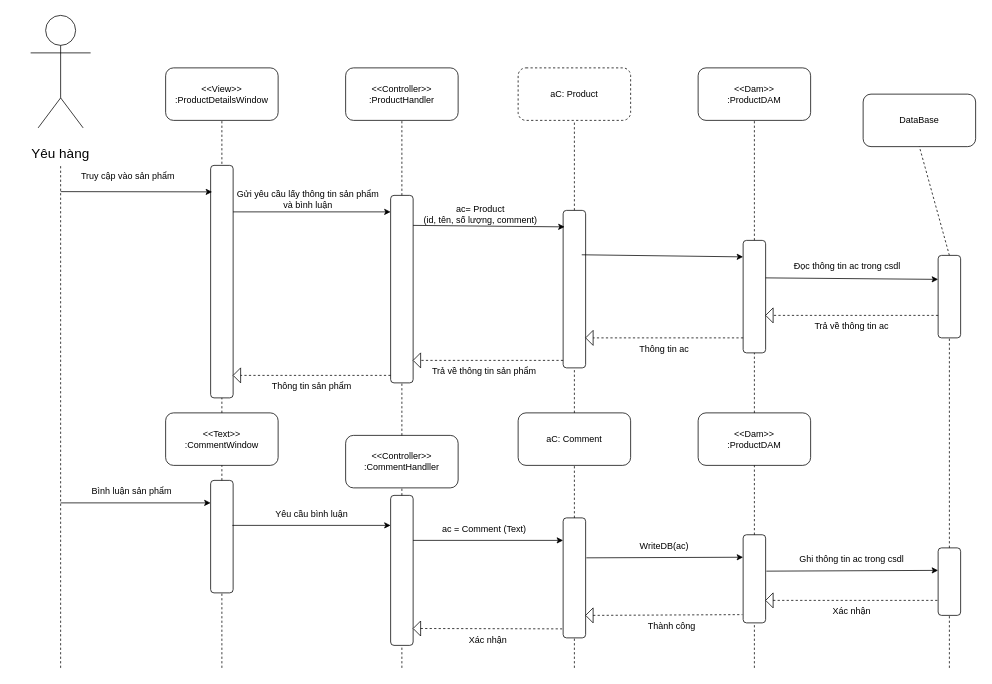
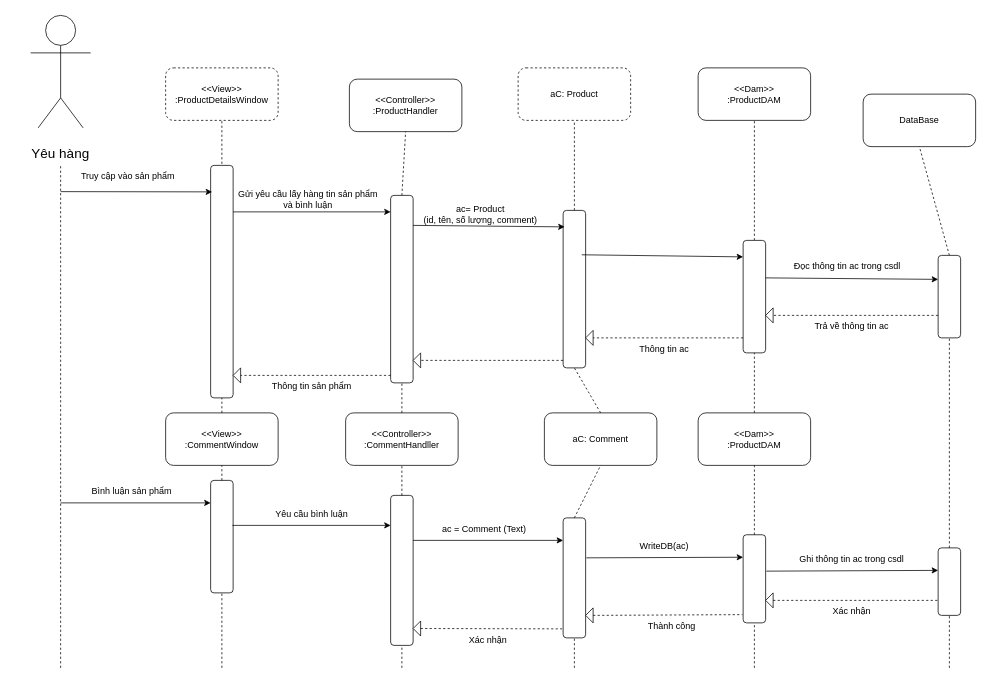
  <mxCell id="0" />
  <mxCell id="1" parent="0" />
  <mxCell id="2" value="" style="ellipse;whiteSpace=wrap;html=1;aspect=fixed;" vertex="1" parent="1"><mxGeometry x="60" y="20" width="40" height="40" as="geometry" /></mxCell>
  <mxCell id="3" value="" style="endArrow=none;html=1;rounded=0;entryX=0.5;entryY=1;entryDx=0;entryDy=0;" edge="1" parent="1" target="2"><mxGeometry width="50" height="50" relative="1" as="geometry"><mxPoint x="80" y="130" as="sourcePoint" /><mxPoint x="790" y="300" as="targetPoint" /></mxGeometry></mxCell>
  <mxCell id="4" value="" style="endArrow=none;html=1;rounded=0;" edge="1" parent="1"><mxGeometry width="50" height="50" relative="1" as="geometry"><mxPoint x="120" y="70" as="sourcePoint" /><mxPoint x="40" y="70" as="targetPoint" /></mxGeometry></mxCell>
  <mxCell id="5" value="" style="endArrow=none;html=1;rounded=0;" edge="1" parent="1"><mxGeometry width="50" height="50" relative="1" as="geometry"><mxPoint x="110" y="170" as="sourcePoint" /><mxPoint x="80" y="130" as="targetPoint" /></mxGeometry></mxCell>
  <mxCell id="6" value="" style="endArrow=none;html=1;rounded=0;" edge="1" parent="1"><mxGeometry width="50" height="50" relative="1" as="geometry"><mxPoint x="50" y="170" as="sourcePoint" /><mxPoint x="80" y="130" as="targetPoint" /></mxGeometry></mxCell>
  <mxCell id="7" value="&lt;font style=&quot;font-size: 18px;&quot;&gt;Yêu hàng&lt;/font&gt;" style="text;html=1;align=center;verticalAlign=middle;whiteSpace=wrap;rounded=0;" vertex="1" parent="1"><mxGeometry x="20" y="190" width="120" height="30" as="geometry" /></mxCell>
  <mxCell id="8" value="" style="endArrow=none;dashed=1;html=1;rounded=0;entryX=0.5;entryY=1;entryDx=0;entryDy=0;" edge="1" parent="1" target="7"><mxGeometry width="50" height="50" relative="1" as="geometry"><mxPoint x="80" y="890" as="sourcePoint" /><mxPoint x="790" y="300" as="targetPoint" /></mxGeometry></mxCell>
- <mxCell id="9" value="&amp;lt;&amp;lt;View&amp;gt;&amp;gt;&lt;div&gt;:ProductDetailsWindow&lt;/div&gt;" style="rounded=1;whiteSpace=wrap;html=1;" vertex="1" parent="1"><mxGeometry x="220" y="90" width="150" height="70" as="geometry" /></mxCell>
+ <mxCell id="9" value="&amp;lt;&amp;lt;View&amp;gt;&amp;gt;&lt;div&gt;:ProductDetailsWindow&lt;/div&gt;" style="rounded=1;whiteSpace=wrap;html=1;dashed=1;" vertex="1" parent="1"><mxGeometry x="220" y="90" width="150" height="70" as="geometry" /></mxCell>
  <mxCell id="10" value="" style="endArrow=none;dashed=1;html=1;rounded=0;entryX=0.5;entryY=1;entryDx=0;entryDy=0;" edge="1" parent="1" target="9"><mxGeometry width="50" height="50" relative="1" as="geometry"><mxPoint x="295" y="230" as="sourcePoint" /><mxPoint x="790" y="300" as="targetPoint" /></mxGeometry></mxCell>
  <mxCell id="11" value="" style="rounded=1;whiteSpace=wrap;html=1;" vertex="1" parent="1"><mxGeometry x="280" y="220" width="30" height="310" as="geometry" /></mxCell>
- <mxCell id="12" value="&amp;lt;&amp;lt;Text&amp;gt;&amp;gt;&lt;div&gt;:CommentWindow&lt;/div&gt;" style="rounded=1;whiteSpace=wrap;html=1;" vertex="1" parent="1"><mxGeometry x="220" y="550" width="150" height="70" as="geometry" /></mxCell>
+ <mxCell id="12" value="&amp;lt;&amp;lt;View&amp;gt;&amp;gt;&lt;div&gt;:CommentWindow&lt;/div&gt;" style="rounded=1;whiteSpace=wrap;html=1;" vertex="1" parent="1"><mxGeometry x="220" y="550" width="150" height="70" as="geometry" /></mxCell>
  <mxCell id="13" value="" style="endArrow=none;dashed=1;html=1;rounded=0;entryX=0.5;entryY=1;entryDx=0;entryDy=0;exitX=0.5;exitY=0;exitDx=0;exitDy=0;" edge="1" parent="1" source="12" target="11"><mxGeometry width="50" height="50" relative="1" as="geometry"><mxPoint x="740" y="510" as="sourcePoint" /><mxPoint x="790" y="460" as="targetPoint" /></mxGeometry></mxCell>
  <mxCell id="14" value="" style="rounded=1;whiteSpace=wrap;html=1;" vertex="1" parent="1"><mxGeometry x="280" y="640" width="30" height="150" as="geometry" /></mxCell>
  <mxCell id="15" value="" style="endArrow=none;dashed=1;html=1;rounded=0;entryX=0.5;entryY=1;entryDx=0;entryDy=0;exitX=0.5;exitY=0;exitDx=0;exitDy=0;" edge="1" parent="1" source="14" target="12"><mxGeometry width="50" height="50" relative="1" as="geometry"><mxPoint x="740" y="680" as="sourcePoint" /><mxPoint x="790" y="630" as="targetPoint" /></mxGeometry></mxCell>
  <mxCell id="16" value="" style="endArrow=none;dashed=1;html=1;rounded=0;entryX=0.5;entryY=1;entryDx=0;entryDy=0;" edge="1" parent="1" target="14"><mxGeometry width="50" height="50" relative="1" as="geometry"><mxPoint x="295" y="890" as="sourcePoint" /><mxPoint x="790" y="630" as="targetPoint" /></mxGeometry></mxCell>
- <mxCell id="17" value="&amp;lt;&amp;lt;Controller&amp;gt;&amp;gt;&lt;div&gt;:ProductHandler&lt;/div&gt;" style="rounded=1;whiteSpace=wrap;html=1;" vertex="1" parent="1"><mxGeometry x="460" y="90" width="150" height="70" as="geometry" /></mxCell>
+ <mxCell id="17" value="&amp;lt;&amp;lt;Controller&amp;gt;&amp;gt;&lt;div&gt;:ProductHandler&lt;/div&gt;" style="rounded=1;whiteSpace=wrap;html=1;" vertex="1" parent="1"><mxGeometry x="465" y="105" width="150" height="70" as="geometry" /></mxCell>
  <mxCell id="18" value="" style="endArrow=none;dashed=1;html=1;rounded=0;entryX=0.5;entryY=1;entryDx=0;entryDy=0;exitX=0.5;exitY=0;exitDx=0;exitDy=0;" edge="1" target="17" parent="1" source="19"><mxGeometry width="50" height="50" relative="1" as="geometry"><mxPoint x="535" y="230" as="sourcePoint" /><mxPoint x="1030" y="300" as="targetPoint" /></mxGeometry></mxCell>
  <mxCell id="19" value="" style="rounded=1;whiteSpace=wrap;html=1;" vertex="1" parent="1"><mxGeometry x="520" y="260" width="30" height="250" as="geometry" /></mxCell>
- <mxCell id="20" value="&amp;lt;&amp;lt;Controller&amp;gt;&amp;gt;&lt;div&gt;:CommentHandller&lt;/div&gt;" style="rounded=1;whiteSpace=wrap;html=1;" vertex="1" parent="1"><mxGeometry x="460" y="580" width="150" height="70" as="geometry" /></mxCell>
+ <mxCell id="20" value="&amp;lt;&amp;lt;Controller&amp;gt;&amp;gt;&lt;div&gt;:CommentHandller&lt;/div&gt;" style="rounded=1;whiteSpace=wrap;html=1;" vertex="1" parent="1"><mxGeometry x="460" y="550" width="150" height="70" as="geometry" /></mxCell>
  <mxCell id="21" value="" style="endArrow=none;dashed=1;html=1;rounded=0;entryX=0.5;entryY=1;entryDx=0;entryDy=0;exitX=0.5;exitY=0;exitDx=0;exitDy=0;" edge="1" source="20" target="19" parent="1"><mxGeometry width="50" height="50" relative="1" as="geometry"><mxPoint x="980" y="510" as="sourcePoint" /><mxPoint x="1030" y="460" as="targetPoint" /></mxGeometry></mxCell>
  <mxCell id="22" value="" style="rounded=1;whiteSpace=wrap;html=1;" vertex="1" parent="1"><mxGeometry x="520" y="660" width="30" height="200" as="geometry" /></mxCell>
  <mxCell id="23" value="" style="endArrow=none;dashed=1;html=1;rounded=0;entryX=0.5;entryY=1;entryDx=0;entryDy=0;exitX=0.5;exitY=0;exitDx=0;exitDy=0;" edge="1" source="22" target="20" parent="1"><mxGeometry width="50" height="50" relative="1" as="geometry"><mxPoint x="980" y="680" as="sourcePoint" /><mxPoint x="1030" y="630" as="targetPoint" /></mxGeometry></mxCell>
  <mxCell id="24" value="" style="endArrow=none;dashed=1;html=1;rounded=0;entryX=0.5;entryY=1;entryDx=0;entryDy=0;" edge="1" target="22" parent="1"><mxGeometry width="50" height="50" relative="1" as="geometry"><mxPoint x="535" y="890" as="sourcePoint" /><mxPoint x="1030" y="630" as="targetPoint" /></mxGeometry></mxCell>
  <mxCell id="25" value="aC: Product" style="rounded=1;whiteSpace=wrap;html=1;dashed=1;" vertex="1" parent="1"><mxGeometry x="690" y="90" width="150" height="70" as="geometry" /></mxCell>
  <mxCell id="26" value="" style="endArrow=none;dashed=1;html=1;rounded=0;entryX=0.5;entryY=1;entryDx=0;entryDy=0;exitX=0.5;exitY=0;exitDx=0;exitDy=0;" edge="1" target="25" parent="1" source="27"><mxGeometry width="50" height="50" relative="1" as="geometry"><mxPoint x="765" y="230" as="sourcePoint" /><mxPoint x="1260" y="300" as="targetPoint" /></mxGeometry></mxCell>
  <mxCell id="27" value="" style="rounded=1;whiteSpace=wrap;html=1;" vertex="1" parent="1"><mxGeometry x="750" y="280" width="30" height="210" as="geometry" /></mxCell>
- <mxCell id="28" value="aC: Comment" style="rounded=1;whiteSpace=wrap;html=1;" vertex="1" parent="1"><mxGeometry x="690" y="550" width="150" height="70" as="geometry" /></mxCell>
+ <mxCell id="28" value="aC: Comment" style="rounded=1;whiteSpace=wrap;html=1;" vertex="1" parent="1"><mxGeometry x="725" y="550" width="150" height="70" as="geometry" /></mxCell>
  <mxCell id="29" value="" style="endArrow=none;dashed=1;html=1;rounded=0;entryX=0.5;entryY=1;entryDx=0;entryDy=0;exitX=0.5;exitY=0;exitDx=0;exitDy=0;" edge="1" source="28" target="27" parent="1"><mxGeometry width="50" height="50" relative="1" as="geometry"><mxPoint x="1210" y="510" as="sourcePoint" /><mxPoint x="1260" y="460" as="targetPoint" /></mxGeometry></mxCell>
  <mxCell id="30" value="" style="rounded=1;whiteSpace=wrap;html=1;" vertex="1" parent="1"><mxGeometry x="750" y="690" width="30" height="160" as="geometry" /></mxCell>
  <mxCell id="31" value="" style="endArrow=none;dashed=1;html=1;rounded=0;entryX=0.5;entryY=1;entryDx=0;entryDy=0;exitX=0.5;exitY=0;exitDx=0;exitDy=0;" edge="1" source="30" target="28" parent="1"><mxGeometry width="50" height="50" relative="1" as="geometry"><mxPoint x="1210" y="680" as="sourcePoint" /><mxPoint x="1260" y="630" as="targetPoint" /></mxGeometry></mxCell>
  <mxCell id="32" value="" style="endArrow=none;dashed=1;html=1;rounded=0;entryX=0.5;entryY=1;entryDx=0;entryDy=0;" edge="1" target="30" parent="1"><mxGeometry width="50" height="50" relative="1" as="geometry"><mxPoint x="765" y="890" as="sourcePoint" /><mxPoint x="1260" y="630" as="targetPoint" /></mxGeometry></mxCell>
  <mxCell id="33" value="&amp;lt;&amp;lt;Dam&amp;gt;&amp;gt;&lt;div&gt;:ProductDAM&lt;/div&gt;" style="rounded=1;whiteSpace=wrap;html=1;" vertex="1" parent="1"><mxGeometry x="930" y="90" width="150" height="70" as="geometry" /></mxCell>
  <mxCell id="34" value="" style="endArrow=none;dashed=1;html=1;rounded=0;entryX=0.5;entryY=1;entryDx=0;entryDy=0;exitX=0.5;exitY=0;exitDx=0;exitDy=0;" edge="1" target="33" parent="1" source="35"><mxGeometry width="50" height="50" relative="1" as="geometry"><mxPoint x="1005" y="230" as="sourcePoint" /><mxPoint x="1500" y="300" as="targetPoint" /></mxGeometry></mxCell>
  <mxCell id="35" value="" style="rounded=1;whiteSpace=wrap;html=1;" vertex="1" parent="1"><mxGeometry x="990" y="320" width="30" height="150" as="geometry" /></mxCell>
  <mxCell id="36" value="&amp;lt;&amp;lt;Dam&amp;gt;&amp;gt;&lt;div&gt;:ProductDAM&lt;/div&gt;" style="rounded=1;whiteSpace=wrap;html=1;" vertex="1" parent="1"><mxGeometry x="930" y="550" width="150" height="70" as="geometry" /></mxCell>
  <mxCell id="37" value="" style="endArrow=none;dashed=1;html=1;rounded=0;entryX=0.5;entryY=1;entryDx=0;entryDy=0;exitX=0.5;exitY=0;exitDx=0;exitDy=0;" edge="1" source="36" target="35" parent="1"><mxGeometry width="50" height="50" relative="1" as="geometry"><mxPoint x="1450" y="510" as="sourcePoint" /><mxPoint x="1500" y="460" as="targetPoint" /></mxGeometry></mxCell>
  <mxCell id="38" value="" style="rounded=1;whiteSpace=wrap;html=1;" vertex="1" parent="1"><mxGeometry x="990" y="712.5" width="30" height="117.5" as="geometry" /></mxCell>
  <mxCell id="39" value="" style="endArrow=none;dashed=1;html=1;rounded=0;entryX=0.5;entryY=1;entryDx=0;entryDy=0;exitX=0.5;exitY=0;exitDx=0;exitDy=0;" edge="1" source="38" target="36" parent="1"><mxGeometry width="50" height="50" relative="1" as="geometry"><mxPoint x="1450" y="680" as="sourcePoint" /><mxPoint x="1500" y="630" as="targetPoint" /></mxGeometry></mxCell>
  <mxCell id="40" value="" style="endArrow=none;dashed=1;html=1;rounded=0;entryX=0.5;entryY=1;entryDx=0;entryDy=0;" edge="1" target="38" parent="1"><mxGeometry width="50" height="50" relative="1" as="geometry"><mxPoint x="1005" y="890" as="sourcePoint" /><mxPoint x="1500" y="630" as="targetPoint" /></mxGeometry></mxCell>
  <mxCell id="41" value="DataBase" style="rounded=1;whiteSpace=wrap;html=1;" vertex="1" parent="1"><mxGeometry x="1150" y="125" width="150" height="70" as="geometry" /></mxCell>
  <mxCell id="42" value="" style="endArrow=none;dashed=1;html=1;rounded=0;entryX=0.5;entryY=1;entryDx=0;entryDy=0;exitX=0.5;exitY=0;exitDx=0;exitDy=0;" edge="1" target="41" parent="1" source="43"><mxGeometry width="50" height="50" relative="1" as="geometry"><mxPoint x="1265" y="330" as="sourcePoint" /><mxPoint x="1760" y="300" as="targetPoint" /></mxGeometry></mxCell>
  <mxCell id="43" value="" style="rounded=1;whiteSpace=wrap;html=1;" vertex="1" parent="1"><mxGeometry x="1250" y="340" width="30" height="110" as="geometry" /></mxCell>
  <mxCell id="44" value="" style="endArrow=none;dashed=1;html=1;rounded=0;entryX=0.5;entryY=1;entryDx=0;entryDy=0;exitX=0.5;exitY=0;exitDx=0;exitDy=0;" edge="1" source="45" target="43" parent="1"><mxGeometry width="50" height="50" relative="1" as="geometry"><mxPoint x="1265" y="620" as="sourcePoint" /><mxPoint x="1760" y="460" as="targetPoint" /></mxGeometry></mxCell>
  <mxCell id="45" value="" style="rounded=1;whiteSpace=wrap;html=1;" vertex="1" parent="1"><mxGeometry x="1250" y="730" width="30" height="90" as="geometry" /></mxCell>
  <mxCell id="46" value="" style="endArrow=none;dashed=1;html=1;rounded=0;entryX=0.5;entryY=1;entryDx=0;entryDy=0;" edge="1" target="45" parent="1"><mxGeometry width="50" height="50" relative="1" as="geometry"><mxPoint x="1265" y="890" as="sourcePoint" /><mxPoint x="1760" y="630" as="targetPoint" /></mxGeometry></mxCell>
  <mxCell id="47" value="" style="endArrow=classic;html=1;rounded=0;entryX=0.067;entryY=0.114;entryDx=0;entryDy=0;entryPerimeter=0;" edge="1" parent="1" target="11"><mxGeometry width="50" height="50" relative="1" as="geometry"><mxPoint x="80" y="255" as="sourcePoint" /><mxPoint x="790" y="310" as="targetPoint" /></mxGeometry></mxCell>
  <mxCell id="48" value="Truy cập vào sản phẩm" style="text;html=1;align=center;verticalAlign=middle;whiteSpace=wrap;rounded=0;" vertex="1" parent="1"><mxGeometry x="80" y="220" width="180" height="30" as="geometry" /></mxCell>
  <mxCell id="49" value="" style="endArrow=classic;html=1;rounded=0;entryX=0.067;entryY=0.114;entryDx=0;entryDy=0;entryPerimeter=0;" edge="1" parent="1"><mxGeometry width="50" height="50" relative="1" as="geometry"><mxPoint x="310" y="282" as="sourcePoint" /><mxPoint x="520" y="282" as="targetPoint" /></mxGeometry></mxCell>
- <mxCell id="50" value="Gửi yêu cầu lấy thông tin sản phẩm và bình luận" style="text;html=1;align=center;verticalAlign=middle;whiteSpace=wrap;rounded=0;" vertex="1" parent="1"><mxGeometry x="310" y="250" width="200" height="30" as="geometry" /></mxCell>
+ <mxCell id="50" value="Gửi yêu cầu lấy hàng tin sản phẩm và bình luận" style="text;html=1;align=center;verticalAlign=middle;whiteSpace=wrap;rounded=0;" vertex="1" parent="1"><mxGeometry x="310" y="250" width="200" height="30" as="geometry" /></mxCell>
  <mxCell id="51" value="" style="endArrow=classic;html=1;rounded=0;entryX=0.067;entryY=0.114;entryDx=0;entryDy=0;entryPerimeter=0;" edge="1" parent="1"><mxGeometry width="50" height="50" relative="1" as="geometry"><mxPoint x="550" y="300" as="sourcePoint" /><mxPoint x="752" y="302" as="targetPoint" /></mxGeometry></mxCell>
  <mxCell id="52" value="ac= Product&lt;div&gt;(id, tên, số lượng, comment)&lt;/div&gt;" style="text;html=1;align=center;verticalAlign=middle;whiteSpace=wrap;rounded=0;" vertex="1" parent="1"><mxGeometry x="550" y="270" width="180" height="30" as="geometry" /></mxCell>
  <mxCell id="53" value="" style="endArrow=classic;html=1;rounded=0;entryX=0.067;entryY=0.114;entryDx=0;entryDy=0;entryPerimeter=0;exitX=0.828;exitY=0.282;exitDx=0;exitDy=0;exitPerimeter=0;" edge="1" parent="1" source="27"><mxGeometry width="50" height="50" relative="1" as="geometry"><mxPoint x="788" y="340" as="sourcePoint" /><mxPoint x="990" y="342" as="targetPoint" /></mxGeometry></mxCell>
  <mxCell id="54" value="" style="endArrow=classic;html=1;rounded=0;entryX=0.067;entryY=0.114;entryDx=0;entryDy=0;entryPerimeter=0;" edge="1" parent="1"><mxGeometry width="50" height="50" relative="1" as="geometry"><mxPoint x="1020" y="370" as="sourcePoint" /><mxPoint x="1250" y="372" as="targetPoint" /></mxGeometry></mxCell>
  <mxCell id="55" value="Đọc thông tin ac trong csdl" style="text;html=1;align=center;verticalAlign=middle;whiteSpace=wrap;rounded=0;" vertex="1" parent="1"><mxGeometry x="1030" y="340" width="198" height="30" as="geometry" /></mxCell>
  <mxCell id="56" value="" style="triangle;whiteSpace=wrap;html=1;direction=west;" vertex="1" parent="1"><mxGeometry x="1020" y="410" width="10" height="20" as="geometry" /></mxCell>
  <mxCell id="57" value="" style="endArrow=none;dashed=1;html=1;rounded=0;entryX=0;entryY=0.5;entryDx=0;entryDy=0;" edge="1" parent="1" target="56"><mxGeometry width="50" height="50" relative="1" as="geometry"><mxPoint x="1250" y="420" as="sourcePoint" /><mxPoint x="800" y="400" as="targetPoint" /></mxGeometry></mxCell>
  <mxCell id="58" value="Trả về thông tin ac" style="text;html=1;align=center;verticalAlign=middle;whiteSpace=wrap;rounded=0;" vertex="1" parent="1"><mxGeometry x="1030" y="420" width="210" height="30" as="geometry" /></mxCell>
  <mxCell id="59" value="" style="triangle;whiteSpace=wrap;html=1;direction=west;" vertex="1" parent="1"><mxGeometry x="780" y="440" width="10" height="20" as="geometry" /></mxCell>
  <mxCell id="60" value="" style="endArrow=none;dashed=1;html=1;rounded=0;entryX=0;entryY=0.5;entryDx=0;entryDy=0;" edge="1" target="59" parent="1"><mxGeometry width="50" height="50" relative="1" as="geometry"><mxPoint x="990" y="450" as="sourcePoint" /><mxPoint x="560" y="430" as="targetPoint" /></mxGeometry></mxCell>
  <mxCell id="61" value="Thông tin ac" style="text;html=1;align=center;verticalAlign=middle;whiteSpace=wrap;rounded=0;" vertex="1" parent="1"><mxGeometry x="790" y="450" width="190" height="30" as="geometry" /></mxCell>
  <mxCell id="62" value="" style="triangle;whiteSpace=wrap;html=1;direction=west;" vertex="1" parent="1"><mxGeometry x="550" y="470" width="10" height="20" as="geometry" /></mxCell>
  <mxCell id="63" value="" style="endArrow=none;dashed=1;html=1;rounded=0;entryX=0;entryY=0.5;entryDx=0;entryDy=0;" edge="1" target="62" parent="1"><mxGeometry width="50" height="50" relative="1" as="geometry"><mxPoint x="750" y="480" as="sourcePoint" /><mxPoint x="330" y="460" as="targetPoint" /></mxGeometry></mxCell>
- <mxCell id="64" value="Trả về thông tin sản phẩm" style="text;html=1;align=center;verticalAlign=middle;whiteSpace=wrap;rounded=0;" vertex="1" parent="1"><mxGeometry x="560" y="480" width="170" height="30" as="geometry" /></mxCell>
  <mxCell id="65" value="" style="triangle;whiteSpace=wrap;html=1;direction=west;" vertex="1" parent="1"><mxGeometry x="310" y="490" width="10" height="20" as="geometry" /></mxCell>
  <mxCell id="66" value="" style="endArrow=none;dashed=1;html=1;rounded=0;entryX=0;entryY=0.5;entryDx=0;entryDy=0;" edge="1" target="65" parent="1"><mxGeometry width="50" height="50" relative="1" as="geometry"><mxPoint x="520" y="500" as="sourcePoint" /><mxPoint x="90" y="480" as="targetPoint" /></mxGeometry></mxCell>
  <mxCell id="67" value="Thông tin sản phẩm" style="text;html=1;align=center;verticalAlign=middle;whiteSpace=wrap;rounded=0;" vertex="1" parent="1"><mxGeometry x="320" y="500" width="190" height="30" as="geometry" /></mxCell>
  <mxCell id="68" value="" style="endArrow=classic;html=1;rounded=0;" edge="1" parent="1"><mxGeometry width="50" height="50" relative="1" as="geometry"><mxPoint x="80" y="670" as="sourcePoint" /><mxPoint x="280" y="670" as="targetPoint" /></mxGeometry></mxCell>
  <mxCell id="69" value="Bình luận sản phẩm" style="text;html=1;align=center;verticalAlign=middle;whiteSpace=wrap;rounded=0;" vertex="1" parent="1"><mxGeometry x="80" y="640" width="190" height="30" as="geometry" /></mxCell>
  <mxCell id="70" value="" style="endArrow=classic;html=1;rounded=0;exitX=0.967;exitY=0.4;exitDx=0;exitDy=0;exitPerimeter=0;" edge="1" parent="1" source="14"><mxGeometry width="50" height="50" relative="1" as="geometry"><mxPoint x="320" y="700" as="sourcePoint" /><mxPoint x="520" y="700" as="targetPoint" /></mxGeometry></mxCell>
  <mxCell id="71" value="Yêu cầu bình luận" style="text;html=1;align=center;verticalAlign=middle;whiteSpace=wrap;rounded=0;" vertex="1" parent="1"><mxGeometry x="320" y="670" width="190" height="30" as="geometry" /></mxCell>
  <mxCell id="72" value="" style="endArrow=classic;html=1;rounded=0;" edge="1" parent="1"><mxGeometry width="50" height="50" relative="1" as="geometry"><mxPoint x="550" y="720" as="sourcePoint" /><mxPoint x="750" y="720" as="targetPoint" /></mxGeometry></mxCell>
  <mxCell id="73" value="ac = Comment (Text)" style="text;html=1;align=center;verticalAlign=middle;whiteSpace=wrap;rounded=0;" vertex="1" parent="1"><mxGeometry x="550" y="690" width="190" height="30" as="geometry" /></mxCell>
  <mxCell id="74" value="" style="endArrow=classic;html=1;rounded=0;exitX=1.033;exitY=0.333;exitDx=0;exitDy=0;exitPerimeter=0;" edge="1" parent="1" source="30"><mxGeometry width="50" height="50" relative="1" as="geometry"><mxPoint x="790" y="742.5" as="sourcePoint" /><mxPoint x="990" y="742.5" as="targetPoint" /></mxGeometry></mxCell>
  <mxCell id="75" value="WriteDB(ac)" style="text;html=1;align=center;verticalAlign=middle;whiteSpace=wrap;rounded=0;" vertex="1" parent="1"><mxGeometry x="790" y="712.5" width="190" height="30" as="geometry" /></mxCell>
  <mxCell id="76" value="" style="endArrow=classic;html=1;rounded=0;exitX=1.033;exitY=0.413;exitDx=0;exitDy=0;exitPerimeter=0;" edge="1" parent="1" source="38"><mxGeometry width="50" height="50" relative="1" as="geometry"><mxPoint x="1050" y="760" as="sourcePoint" /><mxPoint x="1250" y="760" as="targetPoint" /></mxGeometry></mxCell>
  <mxCell id="77" value="Ghi thông tin ac trong csdl" style="text;html=1;align=center;verticalAlign=middle;whiteSpace=wrap;rounded=0;" vertex="1" parent="1"><mxGeometry x="1030" y="730" width="210" height="30" as="geometry" /></mxCell>
  <mxCell id="78" value="" style="triangle;whiteSpace=wrap;html=1;direction=west;" vertex="1" parent="1"><mxGeometry x="1020" y="790" width="10" height="20" as="geometry" /></mxCell>
  <mxCell id="79" value="" style="endArrow=none;dashed=1;html=1;rounded=0;exitX=0;exitY=0.5;exitDx=0;exitDy=0;" edge="1" parent="1" source="78"><mxGeometry width="50" height="50" relative="1" as="geometry"><mxPoint x="720" y="610" as="sourcePoint" /><mxPoint x="1250" y="800" as="targetPoint" /></mxGeometry></mxCell>
  <mxCell id="80" value="Xác nhận" style="text;html=1;align=center;verticalAlign=middle;whiteSpace=wrap;rounded=0;" vertex="1" parent="1"><mxGeometry x="1030" y="800" width="210" height="30" as="geometry" /></mxCell>
  <mxCell id="81" value="" style="triangle;whiteSpace=wrap;html=1;direction=west;" vertex="1" parent="1"><mxGeometry x="780" y="810" width="10" height="20" as="geometry" /></mxCell>
  <mxCell id="82" value="" style="endArrow=none;dashed=1;html=1;rounded=0;exitX=0;exitY=0.5;exitDx=0;exitDy=0;entryX=0.948;entryY=-0.033;entryDx=0;entryDy=0;entryPerimeter=0;" edge="1" source="81" parent="1" target="83"><mxGeometry width="50" height="50" relative="1" as="geometry"><mxPoint x="480" y="630" as="sourcePoint" /><mxPoint x="1010" y="820" as="targetPoint" /></mxGeometry></mxCell>
  <mxCell id="83" value="Thành công" style="text;html=1;align=center;verticalAlign=middle;whiteSpace=wrap;rounded=0;" vertex="1" parent="1"><mxGeometry x="790" y="820" width="210" height="30" as="geometry" /></mxCell>
  <mxCell id="84" value="" style="triangle;whiteSpace=wrap;html=1;direction=west;" vertex="1" parent="1"><mxGeometry x="550" y="827.5" width="10" height="20" as="geometry" /></mxCell>
  <mxCell id="85" value="" style="endArrow=none;dashed=1;html=1;rounded=0;exitX=0;exitY=0.5;exitDx=0;exitDy=0;entryX=-0.044;entryY=0.925;entryDx=0;entryDy=0;entryPerimeter=0;" edge="1" source="84" parent="1" target="30"><mxGeometry width="50" height="50" relative="1" as="geometry"><mxPoint x="250" y="647.5" as="sourcePoint" /><mxPoint x="780" y="837.5" as="targetPoint" /></mxGeometry></mxCell>
  <mxCell id="86" value="Xác nhận" style="text;html=1;align=center;verticalAlign=middle;whiteSpace=wrap;rounded=0;" vertex="1" parent="1"><mxGeometry x="560" y="837.5" width="180" height="30" as="geometry" /></mxCell>
